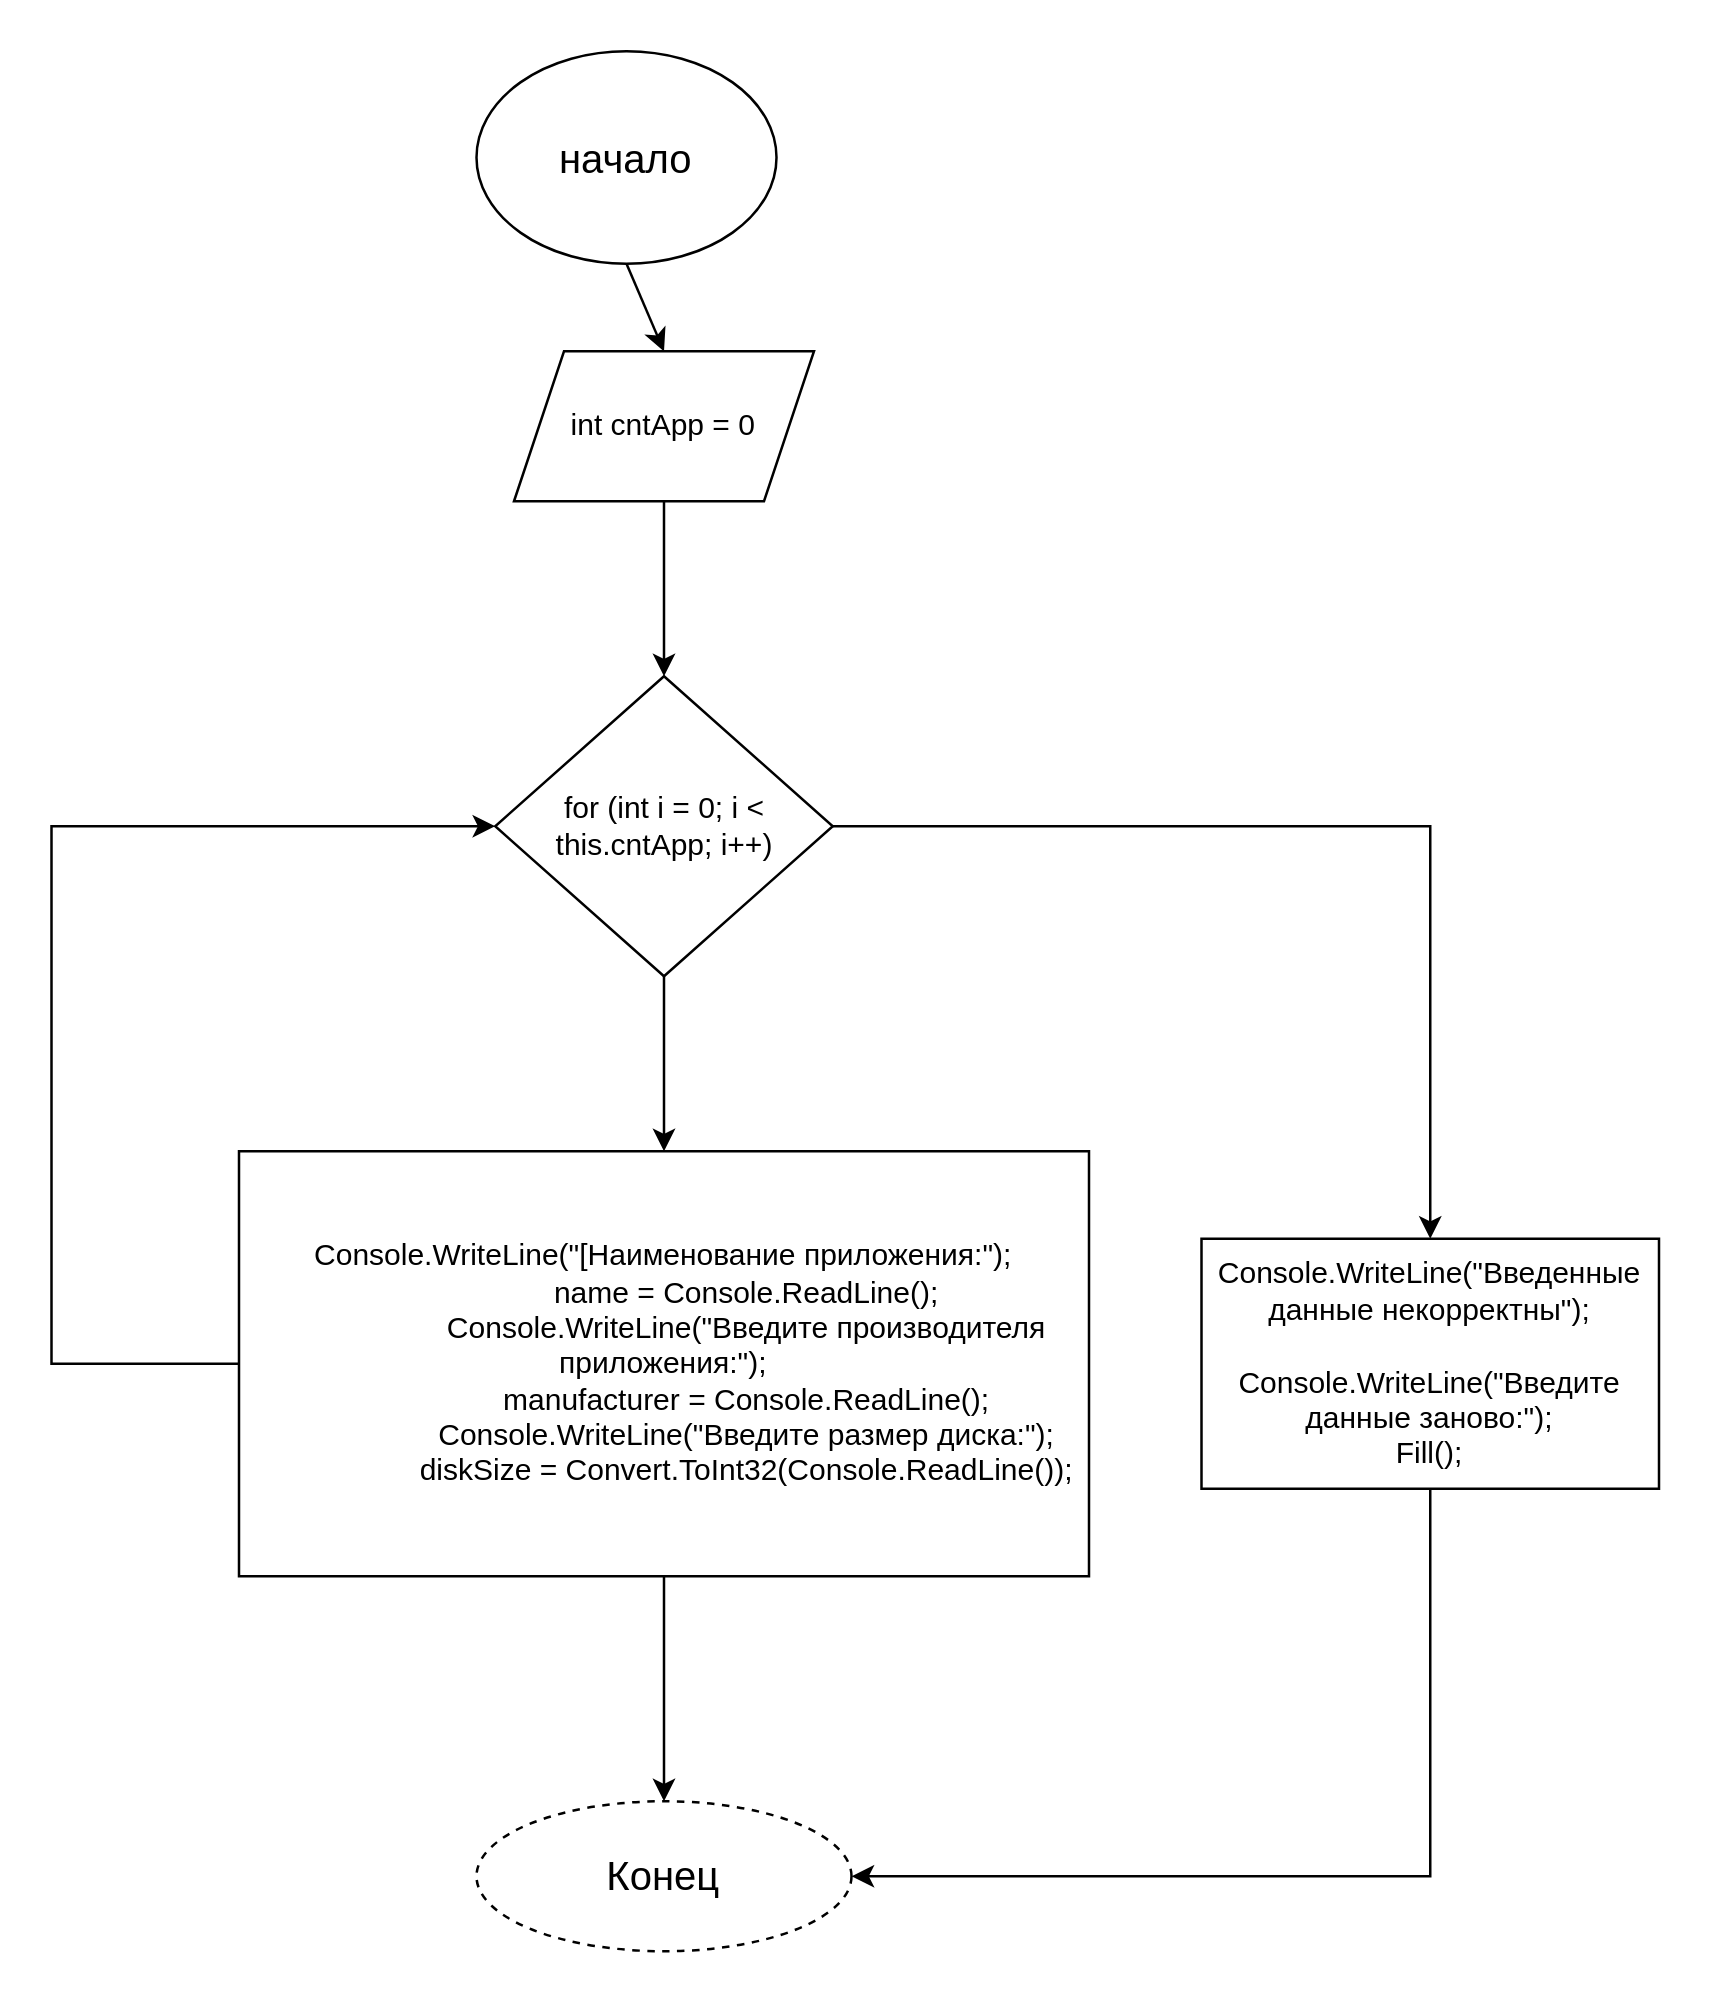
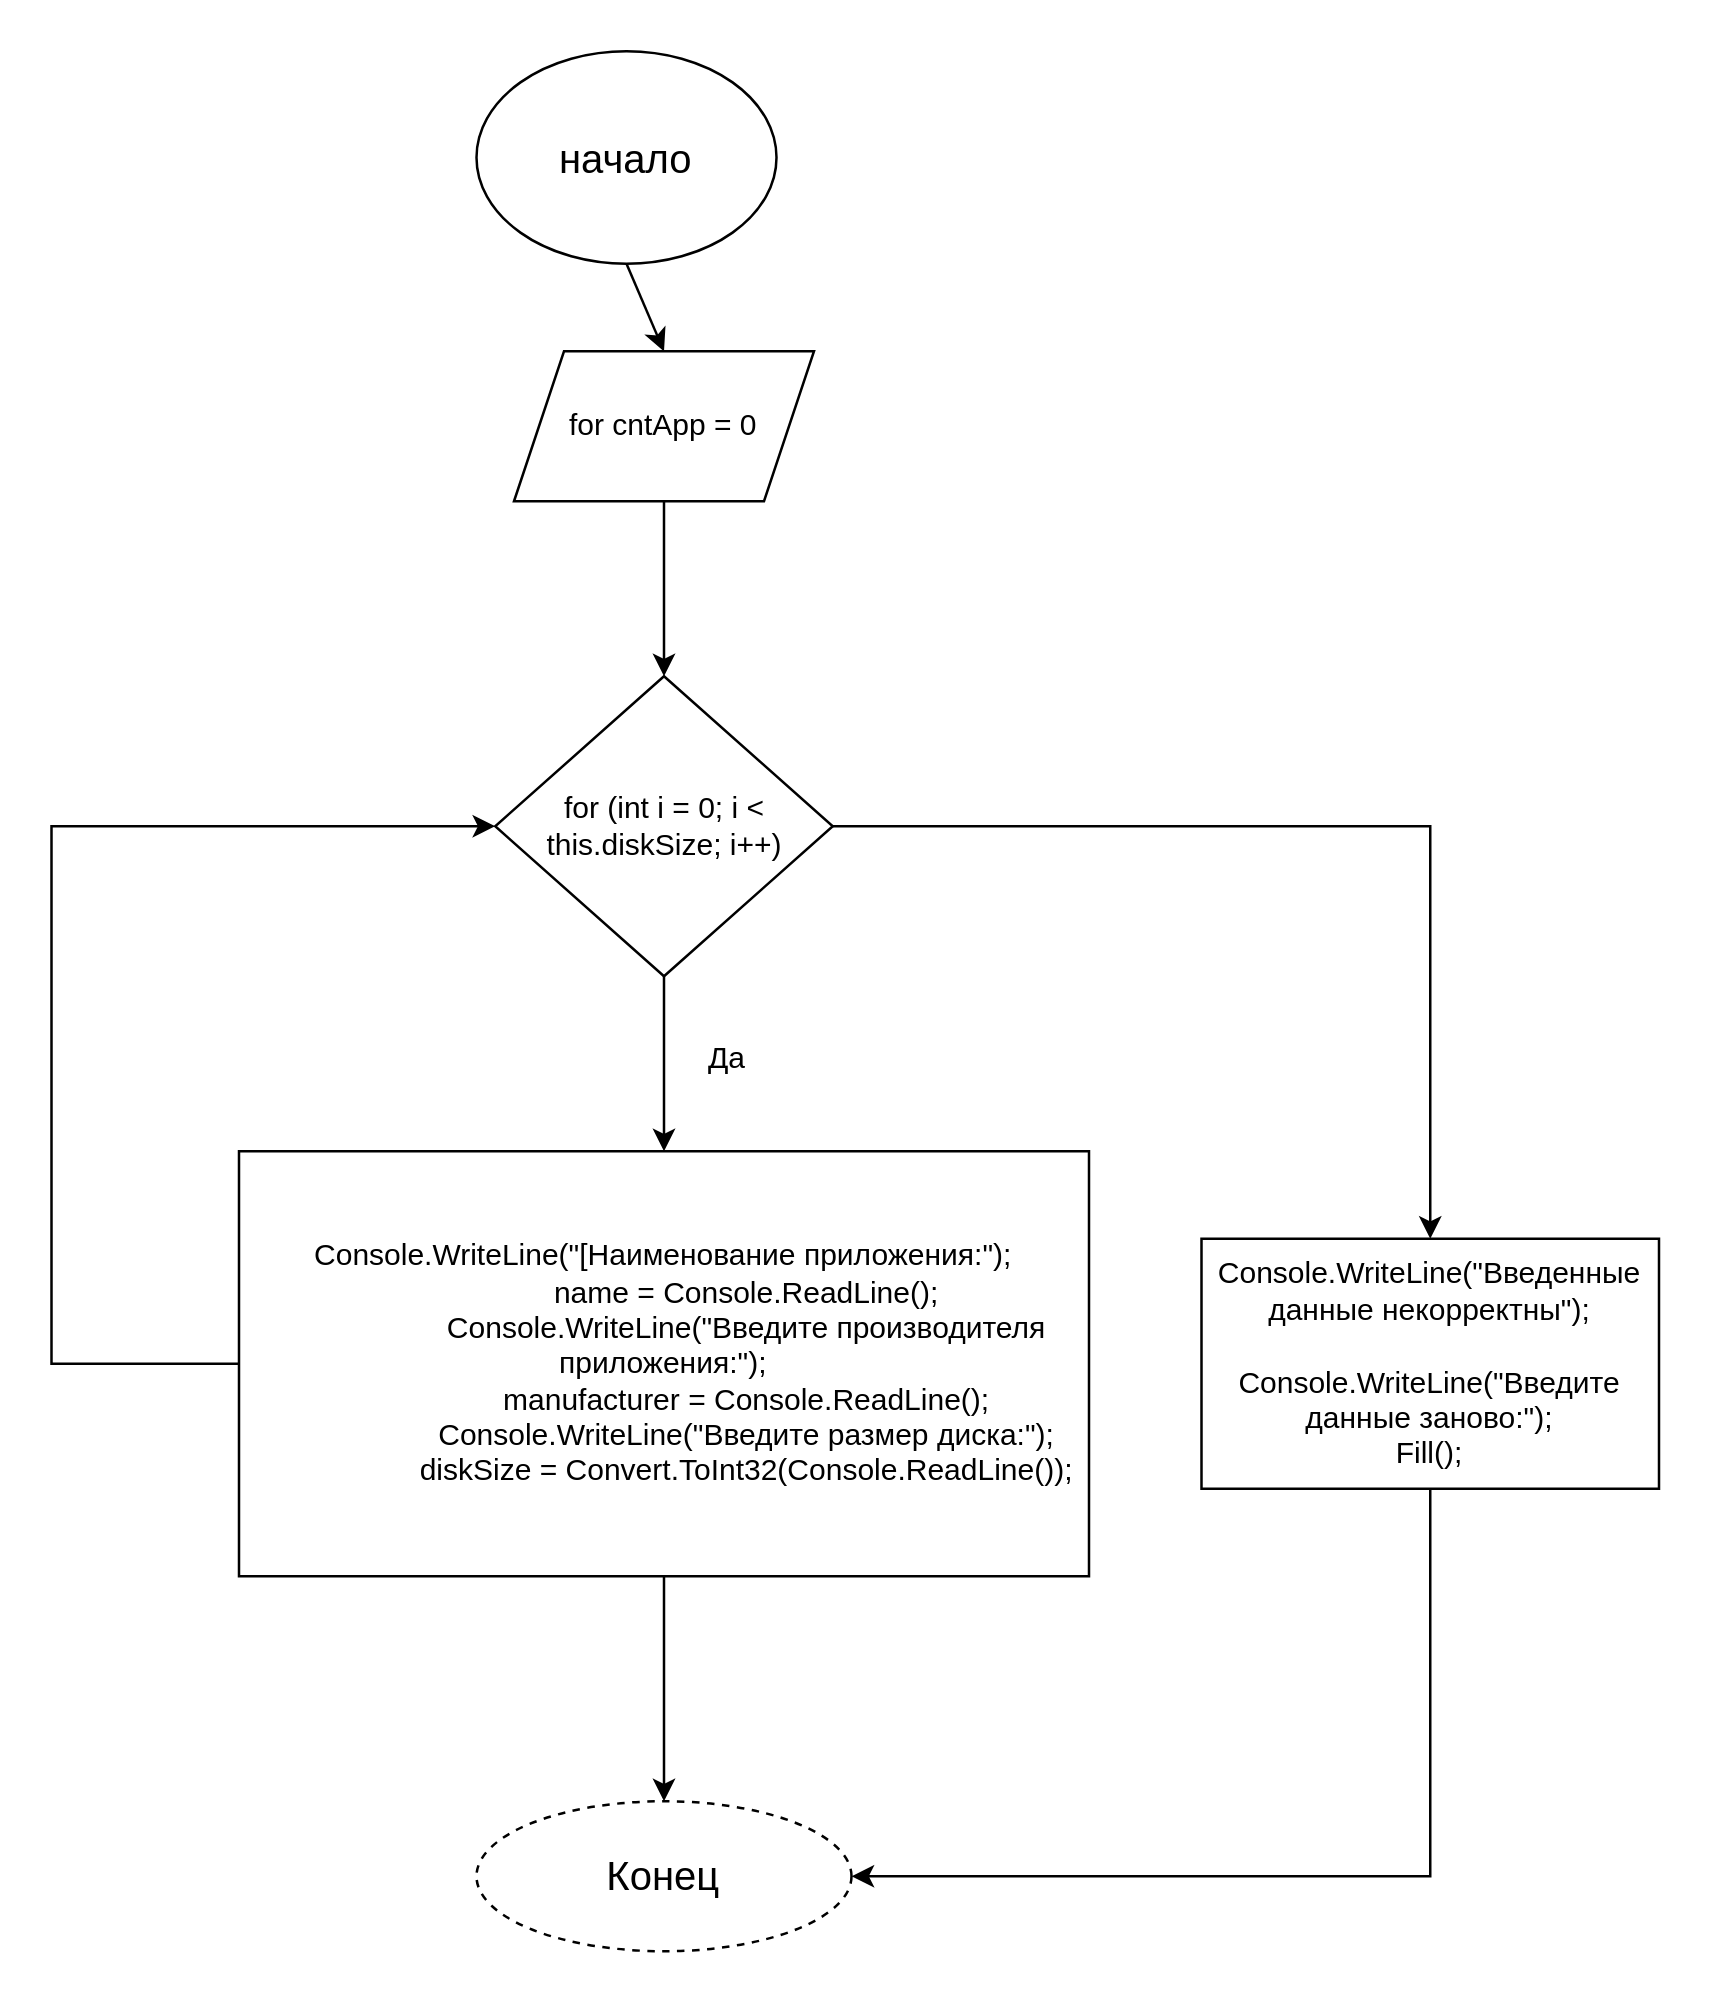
  <mxCell id="0" />
  <mxCell id="1" parent="0" />
  <mxCell id="2" value="&lt;font style=&quot;font-size: 16px;&quot;&gt;начало&lt;/font&gt;" style="ellipse;whiteSpace=wrap;html=1;" vertex="1" parent="1"><mxGeometry x="190" y="20" width="120" height="85" as="geometry" /></mxCell>
  <mxCell id="3" value="" style="endArrow=classic;html=1;rounded=0;exitX=0.5;exitY=1;exitDx=0;exitDy=0;" edge="1" parent="1" source="2"><mxGeometry width="50" height="50" relative="1" as="geometry"><mxPoint x="270" y="400" as="sourcePoint" /><mxPoint x="265" y="140" as="targetPoint" /></mxGeometry></mxCell>
- <mxCell id="4" value="int cntApp = 0" style="shape=parallelogram;perimeter=parallelogramPerimeter;whiteSpace=wrap;html=1;fixedSize=1;" vertex="1" parent="1"><mxGeometry x="205" y="140" width="120" height="60" as="geometry" /></mxCell>
+ <mxCell id="4" value="for cntApp = 0" style="shape=parallelogram;perimeter=parallelogramPerimeter;whiteSpace=wrap;html=1;fixedSize=1;" vertex="1" parent="1"><mxGeometry x="205" y="140" width="120" height="60" as="geometry" /></mxCell>
  <mxCell id="5" value="" style="endArrow=classic;html=1;rounded=0;exitX=0.5;exitY=1;exitDx=0;exitDy=0;" edge="1" parent="1" source="4"><mxGeometry width="50" height="50" relative="1" as="geometry"><mxPoint x="260" y="210" as="sourcePoint" /><mxPoint x="265" y="270" as="targetPoint" /></mxGeometry></mxCell>
  <mxCell id="6" style="edgeStyle=orthogonalEdgeStyle;rounded=0;orthogonalLoop=1;jettySize=auto;html=1;exitX=0.5;exitY=1;exitDx=0;exitDy=0;entryX=0.5;entryY=0;entryDx=0;entryDy=0;" edge="1" parent="1" source="7" target="15"><mxGeometry relative="1" as="geometry" /></mxCell>
  <mxCell id="7" value="&lt;div&gt;Console.WriteLine(&quot;[Наименование приложения:&quot;);&lt;/div&gt;&lt;div&gt;&amp;nbsp; &amp;nbsp; &amp;nbsp; &amp;nbsp; &amp;nbsp; &amp;nbsp; &amp;nbsp; &amp;nbsp; &amp;nbsp; &amp;nbsp; name = Console.ReadLine();&lt;/div&gt;&lt;div&gt;&amp;nbsp; &amp;nbsp; &amp;nbsp; &amp;nbsp; &amp;nbsp; &amp;nbsp; &amp;nbsp; &amp;nbsp; &amp;nbsp; &amp;nbsp; Console.WriteLine(&quot;Введите производителя приложения:&quot;);&lt;/div&gt;&lt;div&gt;&amp;nbsp; &amp;nbsp; &amp;nbsp; &amp;nbsp; &amp;nbsp; &amp;nbsp; &amp;nbsp; &amp;nbsp; &amp;nbsp; &amp;nbsp; manufacturer = Console.ReadLine();&lt;/div&gt;&lt;div&gt;&amp;nbsp; &amp;nbsp; &amp;nbsp; &amp;nbsp; &amp;nbsp; &amp;nbsp; &amp;nbsp; &amp;nbsp; &amp;nbsp; &amp;nbsp; Console.WriteLine(&quot;Введите размер диска:&quot;);&lt;/div&gt;&lt;div&gt;&amp;nbsp; &amp;nbsp; &amp;nbsp; &amp;nbsp; &amp;nbsp; &amp;nbsp; &amp;nbsp; &amp;nbsp; &amp;nbsp; &amp;nbsp; diskSize = Convert.ToInt32(Console.ReadLine());&lt;/div&gt;" style="rounded=0;whiteSpace=wrap;html=1;" vertex="1" parent="1"><mxGeometry x="95" y="460" width="340" height="170" as="geometry" /></mxCell>
  <mxCell id="8" style="edgeStyle=orthogonalEdgeStyle;rounded=0;orthogonalLoop=1;jettySize=auto;html=1;exitX=1;exitY=0.5;exitDx=0;exitDy=0;entryX=0.5;entryY=0;entryDx=0;entryDy=0;" edge="1" parent="1" source="9" target="14"><mxGeometry relative="1" as="geometry"><mxPoint x="540" y="400" as="targetPoint" /></mxGeometry></mxCell>
- <mxCell id="9" value="for (int i = 0; i &amp;lt; this.cntApp; i++)" style="rhombus;whiteSpace=wrap;html=1;" vertex="1" parent="1"><mxGeometry x="197.5" y="270" width="135" height="120" as="geometry" /></mxCell>
+ <mxCell id="9" value="for (int i = 0; i &amp;lt; this.diskSize; i++)" style="rhombus;whiteSpace=wrap;html=1;" vertex="1" parent="1"><mxGeometry x="197.5" y="270" width="135" height="120" as="geometry" /></mxCell>
  <mxCell id="10" value="" style="endArrow=classic;html=1;rounded=0;exitX=0.5;exitY=1;exitDx=0;exitDy=0;entryX=0.5;entryY=0;entryDx=0;entryDy=0;" edge="1" parent="1" source="9" target="7"><mxGeometry width="50" height="50" relative="1" as="geometry"><mxPoint x="260" y="400" as="sourcePoint" /><mxPoint x="260" y="450" as="targetPoint" /></mxGeometry></mxCell>
  <mxCell id="11" value="" style="endArrow=classic;html=1;rounded=0;exitX=0;exitY=0.5;exitDx=0;exitDy=0;entryX=0;entryY=0.5;entryDx=0;entryDy=0;edgeStyle=orthogonalEdgeStyle;" edge="1" parent="1" source="7" target="9"><mxGeometry width="50" height="50" relative="1" as="geometry"><mxPoint x="30" y="530" as="sourcePoint" /><mxPoint x="30" y="600" as="targetPoint" /><Array as="points"><mxPoint x="20" y="545" /><mxPoint x="20" y="330" /></Array></mxGeometry></mxCell>
+ <mxCell id="12" value="Да" style="text;html=1;align=center;verticalAlign=middle;resizable=0;points=[];autosize=1;strokeColor=none;fillColor=none;" vertex="1" parent="1"><mxGeometry x="270" y="408" width="40" height="30" as="geometry" /></mxCell>
  <mxCell id="13" style="edgeStyle=orthogonalEdgeStyle;rounded=0;orthogonalLoop=1;jettySize=auto;html=1;exitX=0.5;exitY=1;exitDx=0;exitDy=0;entryX=1;entryY=0.5;entryDx=0;entryDy=0;" edge="1" parent="1" source="14" target="15"><mxGeometry relative="1" as="geometry" /></mxCell>
  <mxCell id="14" value="&lt;div&gt;Console.WriteLine(&quot;Введенные данные некорректны&quot;);&lt;/div&gt;&lt;div&gt;&amp;nbsp; &amp;nbsp; &amp;nbsp; &amp;nbsp; &amp;nbsp; &amp;nbsp; &amp;nbsp; &amp;nbsp; Console.WriteLine(&quot;Введите данные заново:&quot;);&lt;/div&gt;&lt;div&gt;Fill();&lt;br&gt;&lt;/div&gt;" style="rounded=0;whiteSpace=wrap;html=1;" vertex="1" parent="1"><mxGeometry x="480" y="495" width="183" height="100" as="geometry" /></mxCell>
  <mxCell id="15" value="&lt;font style=&quot;font-size: 16px;&quot;&gt;Конец&lt;/font&gt;" style="ellipse;whiteSpace=wrap;html=1;dashed=1;" vertex="1" parent="1"><mxGeometry x="190" y="720" width="150" height="60" as="geometry" /></mxCell>
